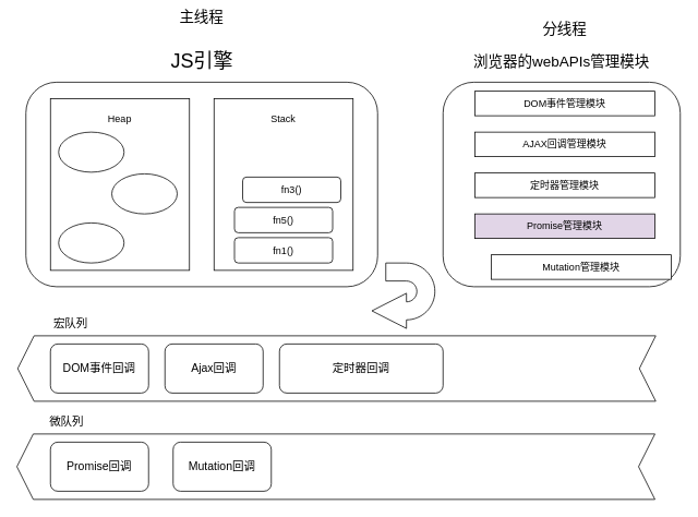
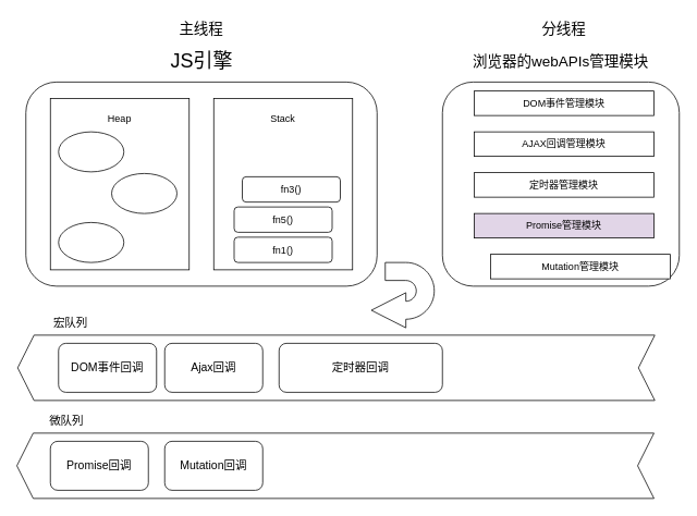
  <mxCell id="0" />
  <mxCell id="1" parent="0" />
  <mxCell id="2" value="" style="rounded=1;whiteSpace=wrap;html=1;" vertex="1" parent="1"><mxGeometry x="31" y="100" width="430" height="250" as="geometry" /></mxCell>
  <mxCell id="3" value="" style="rounded=0;whiteSpace=wrap;html=1;" vertex="1" parent="1"><mxGeometry x="61" y="120" width="170" height="210" as="geometry" /></mxCell>
  <mxCell id="4" value="" style="rounded=0;whiteSpace=wrap;html=1;" vertex="1" parent="1"><mxGeometry x="261" y="120" width="170" height="210" as="geometry" /></mxCell>
  <mxCell id="5" value="Heap" style="text;html=1;strokeColor=none;fillColor=none;align=center;verticalAlign=middle;whiteSpace=wrap;rounded=0;" vertex="1" parent="1"><mxGeometry x="116" y="130" width="60" height="30" as="geometry" /></mxCell>
  <mxCell id="6" value="Stack" style="text;html=1;strokeColor=none;fillColor=none;align=center;verticalAlign=middle;whiteSpace=wrap;rounded=0;" vertex="1" parent="1"><mxGeometry x="316" y="130" width="60" height="30" as="geometry" /></mxCell>
  <mxCell id="7" value="" style="rounded=1;whiteSpace=wrap;html=1;" vertex="1" parent="1"><mxGeometry x="541" y="100" width="290" height="250" as="geometry" /></mxCell>
  <mxCell id="8" value="&lt;font style=&quot;font-size: 24px;&quot;&gt;JS引擎&lt;/font&gt;" style="text;html=1;strokeColor=none;fillColor=none;align=center;verticalAlign=middle;whiteSpace=wrap;rounded=0;" vertex="1" parent="1"><mxGeometry x="163.5" y="60" width="165" height="30" as="geometry" /></mxCell>
- <mxCell id="9" value="&lt;font style=&quot;font-size: 18px;&quot;&gt;主线程&lt;/font&gt;" style="text;html=1;strokeColor=none;fillColor=none;align=center;verticalAlign=middle;whiteSpace=wrap;rounded=0;" vertex="1" parent="1"><mxGeometry x="216" y="5" width="60" height="30" as="geometry" /></mxCell>
+ <mxCell id="9" value="&lt;font style=&quot;font-size: 18px;&quot;&gt;主线程&lt;/font&gt;" style="text;html=1;strokeColor=none;fillColor=none;align=center;verticalAlign=middle;whiteSpace=wrap;rounded=0;" vertex="1" parent="1"><mxGeometry x="216" y="20" width="60" height="30" as="geometry" /></mxCell>
  <mxCell id="10" value="&lt;font style=&quot;font-size: 18px;&quot;&gt;分线程&lt;/font&gt;" style="text;html=1;strokeColor=none;fillColor=none;align=center;verticalAlign=middle;whiteSpace=wrap;rounded=0;" vertex="1" parent="1"><mxGeometry x="660" y="20" width="60" height="30" as="geometry" /></mxCell>
  <mxCell id="11" value="&lt;font style=&quot;font-size: 18px;&quot;&gt;浏览器的webAPIs管理模块&lt;/font&gt;" style="text;html=1;strokeColor=none;fillColor=none;align=center;verticalAlign=middle;whiteSpace=wrap;rounded=0;" vertex="1" parent="1"><mxGeometry x="541" y="60" width="290" height="30" as="geometry" /></mxCell>
  <mxCell id="12" value="DOM事件管理模块" style="rounded=0;whiteSpace=wrap;html=1;" vertex="1" parent="1"><mxGeometry x="580" y="111" width="220" height="30" as="geometry" /></mxCell>
  <mxCell id="13" value="AJAX回调管理模块" style="rounded=0;whiteSpace=wrap;html=1;" vertex="1" parent="1"><mxGeometry x="580" y="161" width="220" height="30" as="geometry" /></mxCell>
  <mxCell id="14" value="定时器管理模块" style="rounded=0;whiteSpace=wrap;html=1;" vertex="1" parent="1"><mxGeometry x="580" y="211" width="220" height="30" as="geometry" /></mxCell>
  <mxCell id="15" value="Promise管理模块" style="rounded=0;whiteSpace=wrap;html=1;fillColor=#e1d5e7;" vertex="1" parent="1"><mxGeometry x="580" y="261" width="220" height="30" as="geometry" /></mxCell>
  <mxCell id="16" value="Mutation管理模块" style="rounded=0;whiteSpace=wrap;html=1;" vertex="1" parent="1"><mxGeometry x="600" y="311" width="220" height="30" as="geometry" /></mxCell>
  <mxCell id="17" value="" style="shape=step;perimeter=stepPerimeter;whiteSpace=wrap;html=1;fixedSize=1;rotation=-180;" vertex="1" parent="1"><mxGeometry x="21" y="410" width="780" height="80" as="geometry" /></mxCell>
  <mxCell id="18" value="" style="shape=step;perimeter=stepPerimeter;whiteSpace=wrap;html=1;fixedSize=1;rotation=-180;" vertex="1" parent="1"><mxGeometry x="20" y="530" width="780" height="80" as="geometry" /></mxCell>
  <mxCell id="19" value="&lt;font style=&quot;font-size: 14px;&quot;&gt;宏队列&lt;/font&gt;" style="text;html=1;strokeColor=none;fillColor=none;align=center;verticalAlign=middle;whiteSpace=wrap;rounded=0;" vertex="1" parent="1"><mxGeometry x="56" y="380" width="60" height="30" as="geometry" /></mxCell>
  <mxCell id="20" value="&lt;font style=&quot;font-size: 14px;&quot;&gt;微队列&lt;/font&gt;" style="text;html=1;strokeColor=none;fillColor=none;align=center;verticalAlign=middle;whiteSpace=wrap;rounded=0;" vertex="1" parent="1"><mxGeometry x="51" y="500" width="60" height="30" as="geometry" /></mxCell>
- <mxCell id="21" value="&lt;font style=&quot;font-size: 14px;&quot;&gt;DOM事件回调&lt;/font&gt;" style="rounded=1;whiteSpace=wrap;html=1;" vertex="1" parent="1"><mxGeometry x="61" y="420" width="120" height="60" as="geometry" /></mxCell>
+ <mxCell id="21" value="&lt;font style=&quot;font-size: 14px;&quot;&gt;DOM事件回调&lt;/font&gt;" style="rounded=1;whiteSpace=wrap;html=1;" vertex="1" parent="1"><mxGeometry x="71" y="420" width="120" height="60" as="geometry" /></mxCell>
  <mxCell id="22" value="&lt;font style=&quot;font-size: 14px;&quot;&gt;Ajax回调&lt;/font&gt;" style="rounded=1;whiteSpace=wrap;html=1;" vertex="1" parent="1"><mxGeometry x="201" y="420" width="120" height="60" as="geometry" /></mxCell>
  <mxCell id="23" value="&lt;font style=&quot;font-size: 14px;&quot;&gt;定时器回调&lt;/font&gt;" style="rounded=1;whiteSpace=wrap;html=1;" vertex="1" parent="1"><mxGeometry x="341" y="420" width="200" height="60" as="geometry" /></mxCell>
  <mxCell id="24" value="&lt;font style=&quot;font-size: 14px;&quot;&gt;Promise回调&lt;/font&gt;" style="rounded=1;whiteSpace=wrap;html=1;" vertex="1" parent="1"><mxGeometry x="61" y="540" width="120" height="60" as="geometry" /></mxCell>
- <mxCell id="25" value="&lt;font style=&quot;font-size: 14px;&quot;&gt;Mutation回调&lt;/font&gt;" style="rounded=1;whiteSpace=wrap;html=1;" vertex="1" parent="1"><mxGeometry x="211" y="540" width="120" height="60" as="geometry" /></mxCell>
+ <mxCell id="25" value="&lt;font style=&quot;font-size: 14px;&quot;&gt;Mutation回调&lt;/font&gt;" style="rounded=1;whiteSpace=wrap;html=1;" vertex="1" parent="1"><mxGeometry x="201" y="540" width="120" height="60" as="geometry" /></mxCell>
  <mxCell id="26" value="fn1()" style="rounded=1;whiteSpace=wrap;html=1;" vertex="1" parent="1"><mxGeometry x="286" y="290" width="120" height="31" as="geometry" /></mxCell>
  <mxCell id="27" value="fn5()" style="rounded=1;whiteSpace=wrap;html=1;" vertex="1" parent="1"><mxGeometry x="286" y="253" width="120" height="31" as="geometry" /></mxCell>
  <mxCell id="28" value="fn3()" style="rounded=1;whiteSpace=wrap;html=1;" vertex="1" parent="1"><mxGeometry x="296" y="216" width="120" height="31" as="geometry" /></mxCell>
  <mxCell id="29" value="" style="ellipse;whiteSpace=wrap;html=1;" vertex="1" parent="1"><mxGeometry x="71" y="161" width="80" height="49" as="geometry" /></mxCell>
  <mxCell id="30" value="" style="ellipse;whiteSpace=wrap;html=1;" vertex="1" parent="1"><mxGeometry x="136" y="212" width="80" height="49" as="geometry" /></mxCell>
  <mxCell id="31" value="" style="ellipse;whiteSpace=wrap;html=1;" vertex="1" parent="1"><mxGeometry x="71" y="272" width="80" height="49" as="geometry" /></mxCell>
  <mxCell id="32" value="" style="html=1;shadow=0;dashed=0;align=center;verticalAlign=middle;shape=mxgraph.arrows2.uTurnArrow;dy=11;arrowHead=43;dx2=42.25;rotation=-180;" vertex="1" parent="1"><mxGeometry x="471" y="321" width="60" height="80" as="geometry" /></mxCell>
